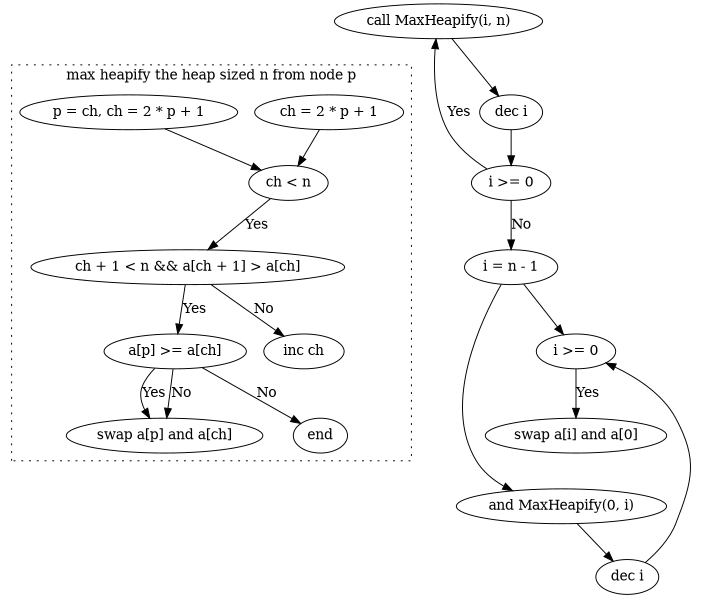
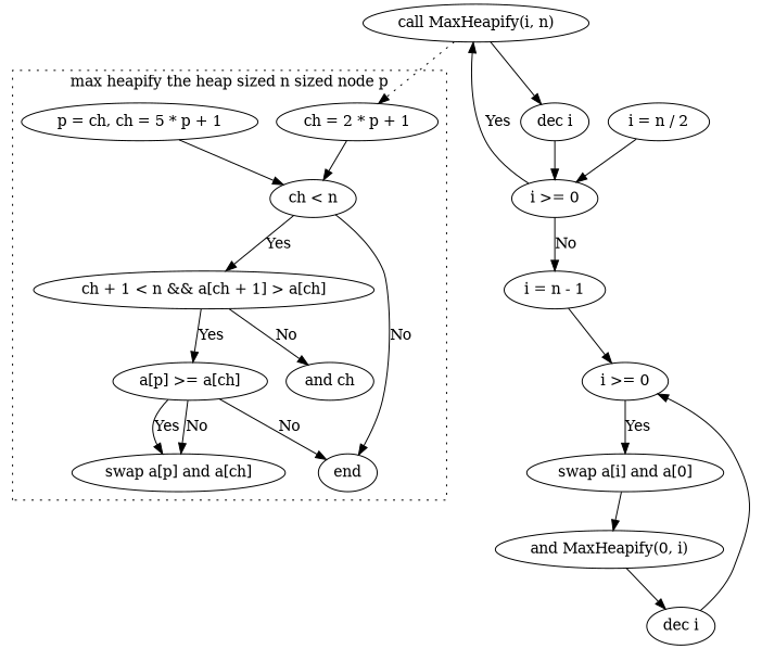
  digraph {
    fontname="DejaVu Serif"
    node [fontname="DejaVu Serif"]
    edge [fontname="DejaVu Serif"]
    n1 [label="ch = 2 * p + 1"]
    n2 [label="ch < n"]
    n3 [label="ch + 1 < n && a[ch + 1] > a[ch]"]
    n4 [label=end rank=max]
-   n5 [label="inc ch"]
+   n5 [label="and ch"]
    n6 [label="a[p] >= a[ch]"]
    n7 [label="swap a[p] and a[ch]"]
-   n8 [label="p = ch, ch = 2 * p + 1"]
+   n8 [label="p = ch, ch = 5 * p + 1"]
+   n9 [label="i = n / 2"]
    n10 [label="i >= 0"]
    n11 [label="call MaxHeapify(i, n)"]
    n12 [label="i = n - 1"]
    n13 [label="dec i"]
    n14 [label="i >= 0"]
    n15 [label="swap a[i] and a[0]"]
    n16 [label="and MaxHeapify(0, i)"]
    n17 [label="dec i"]
    subgraph cluster_1 {
-     label="max heapify the heap sized n from node p"
+     label="max heapify the heap sized n sized node p"
      style=dotted
      n1
      n2
      n3
      n4
      n5
      n6
      n7
      n8
    }
    n1 -> n2
    n2 -> n3 [label=Yes]
+   n2 -> n4 [label=No]
    n3 -> n5 [label=No]
    n3 -> n6 [label=Yes]
    n6 -> n4 [label=No]
    n6 -> n7 [label=Yes]
    n6 -> n7 [label=No]
    n8 -> n2
+   n9 -> n10
    n10 -> n11 [label=Yes]
    n10 -> n12 [label=No]
+   n11 -> n1 [style=dotted]
    n11 -> n13
    n12 -> n14
    n13 -> n10
    n14 -> n15 [label=Yes]
-   n12 -> n16
+   n15 -> n16
    n16 -> n17
    n17 -> n14
  }
